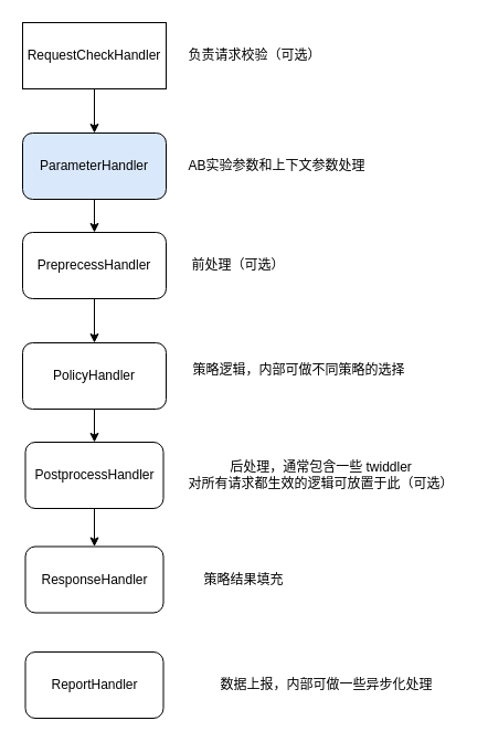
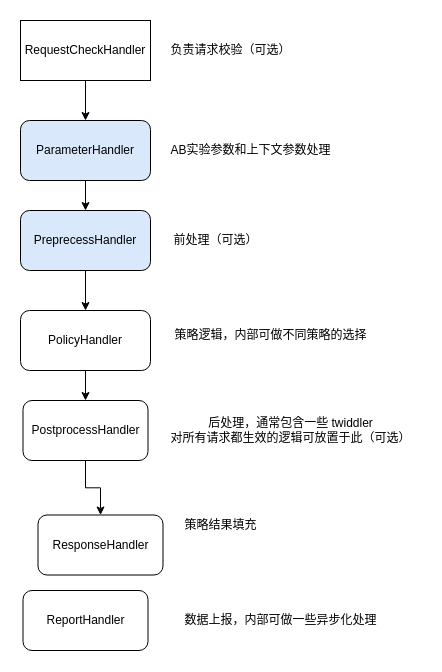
  <mxCell id="0" />
  <mxCell id="1" parent="0" />
  <mxCell id="2" value="" style="edgeStyle=orthogonalEdgeStyle;rounded=0;orthogonalLoop=1;jettySize=auto;html=1;" parent="1" source="3" target="5" edge="1"><mxGeometry relative="1" as="geometry" /></mxCell>
  <mxCell id="3" value="RequestCheckHandler" style="whiteSpace=wrap;html=1;rounded=0;" parent="1" vertex="1"><mxGeometry x="20" y="20" width="130" height="60" as="geometry" /></mxCell>
  <mxCell id="4" value="" style="edgeStyle=orthogonalEdgeStyle;rounded=0;orthogonalLoop=1;jettySize=auto;html=1;" edge="1" parent="1" source="5" target="7"><mxGeometry relative="1" as="geometry" /></mxCell>
  <mxCell id="5" value="ParameterHandler" style="rounded=1;whiteSpace=wrap;html=1;fillColor=#dae8fc;" parent="1" vertex="1"><mxGeometry x="20" y="120" width="130" height="60" as="geometry" /></mxCell>
  <mxCell id="6" value="" style="edgeStyle=orthogonalEdgeStyle;rounded=0;orthogonalLoop=1;jettySize=auto;html=1;" edge="1" parent="1" source="7" target="9"><mxGeometry relative="1" as="geometry" /></mxCell>
- <mxCell id="7" value="PreprecessHandler" style="whiteSpace=wrap;html=1;rounded=1;" vertex="1" parent="1"><mxGeometry x="20" y="210" width="130" height="60" as="geometry" /></mxCell>
+ <mxCell id="7" value="PreprecessHandler" style="whiteSpace=wrap;html=1;rounded=1;fillColor=#dae8fc;" vertex="1" parent="1"><mxGeometry x="20" y="210" width="130" height="60" as="geometry" /></mxCell>
  <mxCell id="8" value="" style="edgeStyle=orthogonalEdgeStyle;rounded=0;orthogonalLoop=1;jettySize=auto;html=1;" edge="1" parent="1" source="9" target="12"><mxGeometry relative="1" as="geometry" /></mxCell>
  <mxCell id="9" value="PolicyHandler" style="whiteSpace=wrap;html=1;rounded=1;" vertex="1" parent="1"><mxGeometry x="20" y="310" width="130" height="60" as="geometry" /></mxCell>
  <mxCell id="10" value="负责请求校验（可选）" style="text;html=1;align=center;verticalAlign=middle;resizable=0;points=[];autosize=1;strokeColor=none;fillColor=none;" vertex="1" parent="1"><mxGeometry x="160" y="35" width="140" height="30" as="geometry" /></mxCell>
  <mxCell id="11" value="" style="edgeStyle=orthogonalEdgeStyle;rounded=0;orthogonalLoop=1;jettySize=auto;html=1;" edge="1" parent="1" source="12" target="13"><mxGeometry relative="1" as="geometry" /></mxCell>
  <mxCell id="12" value="PostprocessHandler" style="whiteSpace=wrap;html=1;rounded=1;" vertex="1" parent="1"><mxGeometry x="22.5" y="400" width="125" height="60" as="geometry" /></mxCell>
- <mxCell id="13" value="ResponseHandler" style="whiteSpace=wrap;html=1;rounded=1;" vertex="1" parent="1"><mxGeometry x="22.5" y="494.5" width="125" height="60" as="geometry" /></mxCell>
+ <mxCell id="13" value="ResponseHandler" style="whiteSpace=wrap;html=1;rounded=1;" vertex="1" parent="1"><mxGeometry x="37.5" y="514.5" width="125" height="60" as="geometry" /></mxCell>
  <mxCell id="14" value="ReportHandler" style="whiteSpace=wrap;html=1;rounded=1;" vertex="1" parent="1"><mxGeometry x="22.5" y="590" width="125" height="60" as="geometry" /></mxCell>
  <mxCell id="15" value="AB实验参数和上下文参数处理" style="text;html=1;align=center;verticalAlign=middle;resizable=0;points=[];autosize=1;strokeColor=none;fillColor=none;" vertex="1" parent="1"><mxGeometry x="160" y="135" width="180" height="30" as="geometry" /></mxCell>
  <mxCell id="16" value="前处理（可选）" style="text;html=1;align=center;verticalAlign=middle;resizable=0;points=[];autosize=1;strokeColor=none;fillColor=none;" vertex="1" parent="1"><mxGeometry x="160" y="225" width="110" height="30" as="geometry" /></mxCell>
  <mxCell id="17" value="策略逻辑，内部可做不同策略的选择" style="text;html=1;align=center;verticalAlign=middle;resizable=0;points=[];autosize=1;strokeColor=none;fillColor=none;" vertex="1" parent="1"><mxGeometry x="160" y="320" width="220" height="30" as="geometry" /></mxCell>
  <mxCell id="18" value="后处理，通常包含一些 twiddler&lt;br&gt;对所有请求都生效的逻辑可放置于此（可选）&lt;br&gt;" style="text;html=1;align=center;verticalAlign=middle;resizable=0;points=[];autosize=1;strokeColor=none;fillColor=none;" vertex="1" parent="1"><mxGeometry x="160" y="410" width="260" height="40" as="geometry" /></mxCell>
  <mxCell id="19" value="策略结果填充" style="text;html=1;align=center;verticalAlign=middle;resizable=0;points=[];autosize=1;strokeColor=none;fillColor=none;" vertex="1" parent="1"><mxGeometry x="170" y="510" width="100" height="30" as="geometry" /></mxCell>
- <mxCell id="20" value="数据上报，内部可做一些异步化处理" style="text;html=1;align=center;verticalAlign=middle;resizable=0;points=[];autosize=1;strokeColor=none;fillColor=none;" vertex="1" parent="1"><mxGeometry x="185" y="605" width="220" height="30" as="geometry" /></mxCell>
+ <mxCell id="20" value="数据上报，内部可做一些异步化处理" style="text;html=1;align=center;verticalAlign=middle;resizable=0;points=[];autosize=1;strokeColor=none;fillColor=none;" vertex="1" parent="1"><mxGeometry x="170" y="605" width="220" height="30" as="geometry" /></mxCell>
